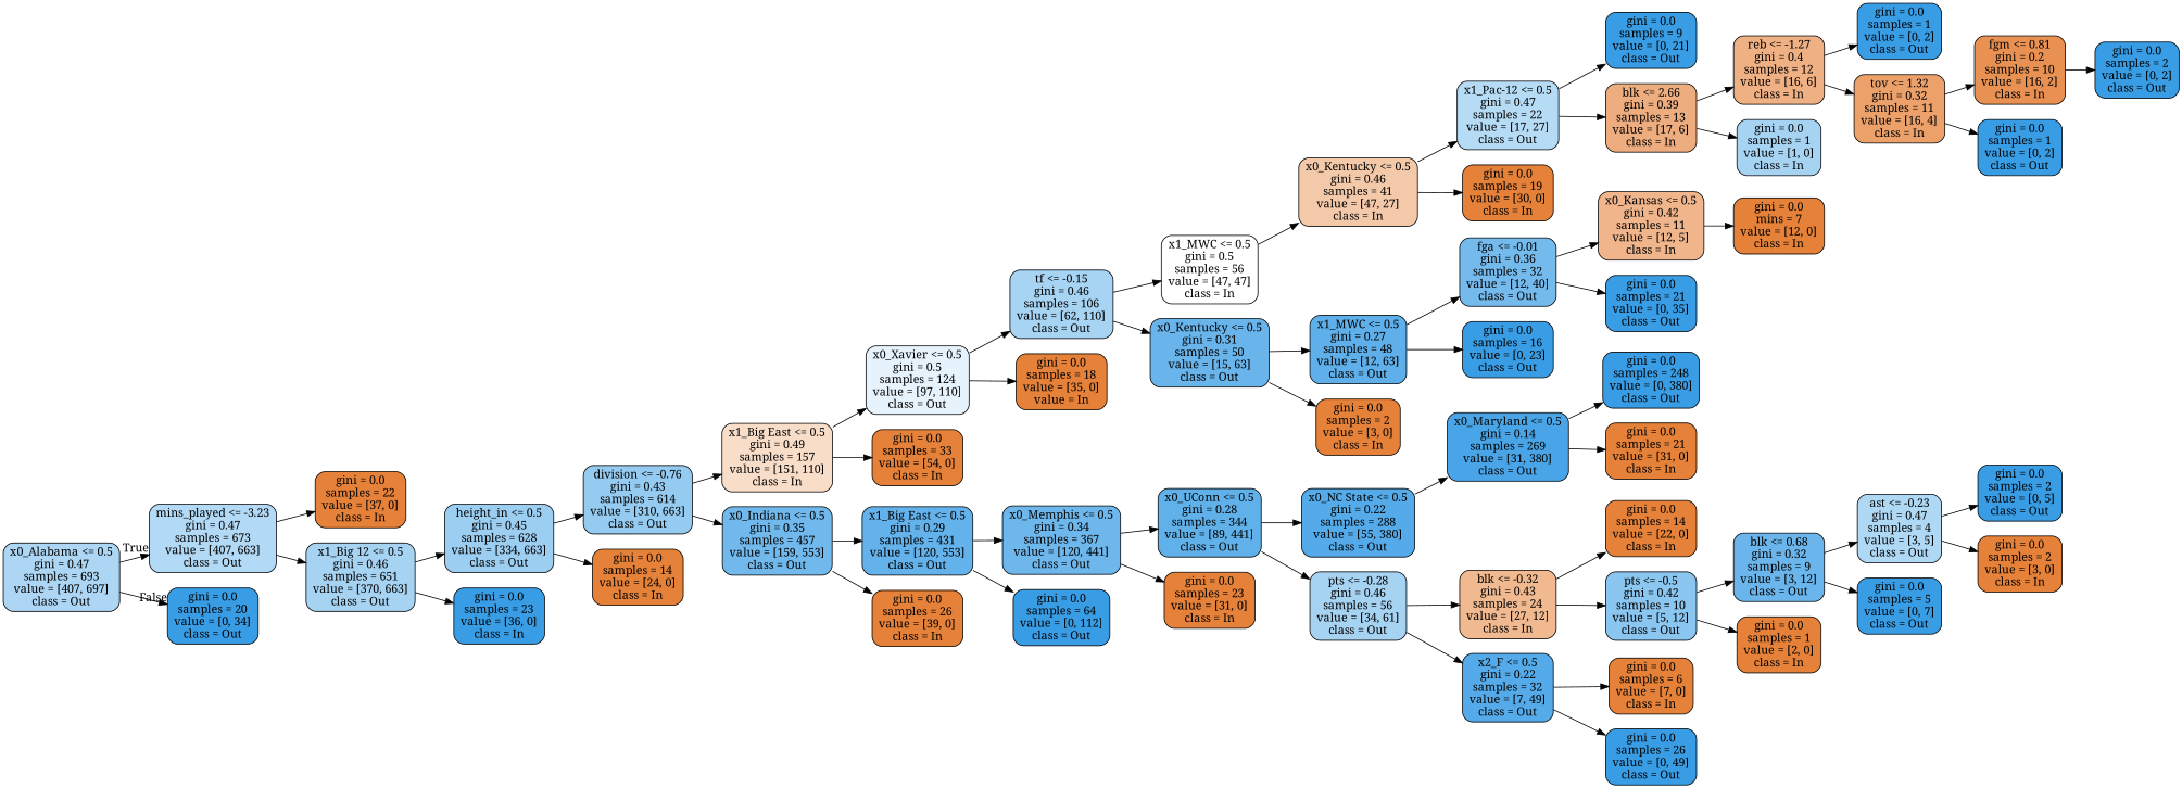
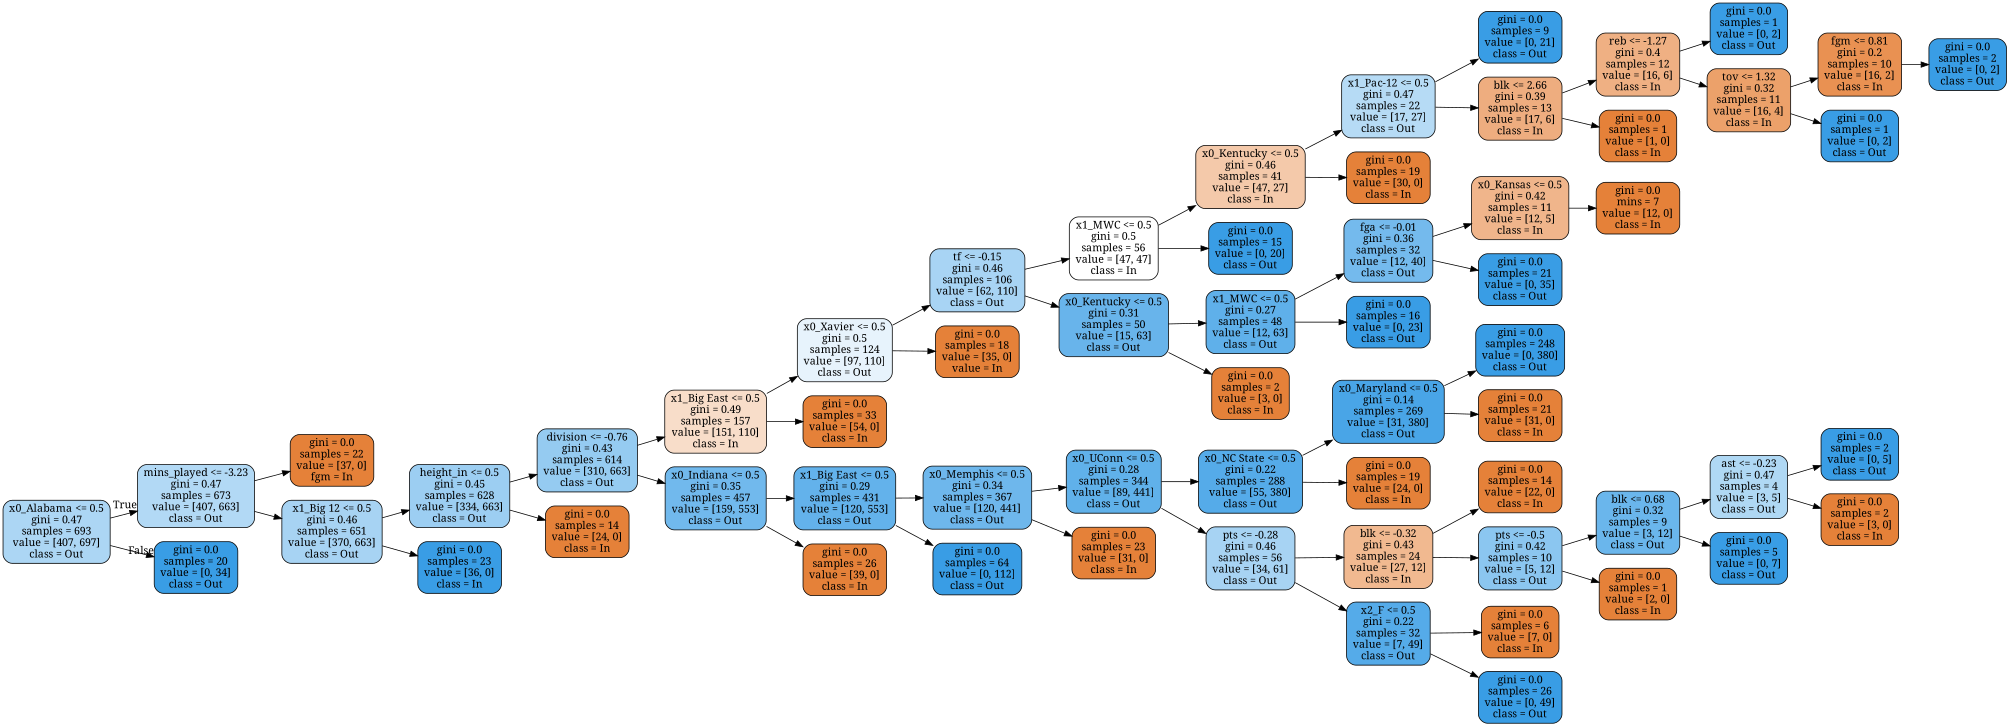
  digraph {
    fontname="Noto Serif"
    rankdir=LR
    node [color=black fillcolor="#e58139ff" fontname="Noto Serif" shape=box style="filled, rounded"]
    edge [fontname="Noto Serif"]
    n1 [fillcolor="#399de56a" label="x0_Alabama <= 0.5\ngini = 0.47\nsamples = 693\nvalue = [407, 697]\nclass = Out"]
    n2 [fillcolor="#399de562" label="mins_played <= -3.23\ngini = 0.47\nsamples = 673\nvalue = [407, 663]\nclass = Out"]
    n3 [fillcolor="#399de5ff" label="gini = 0.0\nsamples = 20\nvalue = [0, 34]\nclass = Out"]
-   n4 [label="gini = 0.0\nsamples = 22\nvalue = [37, 0]\nclass = In"]
+   n4 [label="gini = 0.0\nsamples = 22\nvalue = [37, 0]\nfgm = In"]
    n5 [fillcolor="#399de571" label="x1_Big 12 <= 0.5\ngini = 0.46\nsamples = 651\nvalue = [370, 663]\nclass = Out"]
    n6 [fillcolor="#399de57f" label="height_in <= 0.5\ngini = 0.45\nsamples = 628\nvalue = [334, 663]\nclass = Out"]
    n7 [fillcolor="#399de5ff" label="gini = 0.0\nsamples = 23\nvalue = [36, 0]\nclass = In"]
    n8 [fillcolor="#399de588" label="division <= -0.76\ngini = 0.43\nsamples = 614\nvalue = [310, 663]\nclass = Out"]
    n9 [label="gini = 0.0\nsamples = 14\nvalue = [24, 0]\nclass = In"]
    n10 [fillcolor="#e5813945" label="x1_Big East <= 0.5\ngini = 0.49\nsamples = 157\nvalue = [151, 110]\nclass = In"]
    n11 [fillcolor="#399de5b6" label="x0_Indiana <= 0.5\ngini = 0.35\nsamples = 457\nvalue = [159, 553]\nclass = Out"]
    n12 [fillcolor="#399de51e" label="x0_Xavier <= 0.5\ngini = 0.5\nsamples = 124\nvalue = [97, 110]\nclass = Out"]
    n13 [label="gini = 0.0\nsamples = 33\nvalue = [54, 0]\nclass = In"]
    n14 [fillcolor="#399de5c8" label="x1_Big East <= 0.5\ngini = 0.29\nsamples = 431\nvalue = [120, 553]\nclass = Out"]
    n15 [label="gini = 0.0\nsamples = 26\nvalue = [39, 0]\nclass = In"]
    n16 [fillcolor="#399de56f" label="tf <= -0.15\ngini = 0.46\nsamples = 106\nvalue = [62, 110]\nclass = Out"]
    n17 [label="gini = 0.0\nsamples = 18\nvalue = [35, 0]\nvalue = In"]
    n18 [fillcolor="#e5813900" label="x1_MWC <= 0.5\ngini = 0.5\nsamples = 56\nvalue = [47, 47]\nclass = In"]
    n19 [fillcolor="#399de5c2" label="x0_Kentucky <= 0.5\ngini = 0.31\nsamples = 50\nvalue = [15, 63]\nclass = Out"]
    n20 [fillcolor="#e581396d" label="x0_Kentucky <= 0.5\ngini = 0.46\nsamples = 41\nvalue = [47, 27]\nclass = In"]
+   n21 [fillcolor="#399de5ff" label="gini = 0.0\nsamples = 15\nvalue = [0, 20]\nclass = Out"]
    n22 [fillcolor="#399de5ce" label="x1_MWC <= 0.5\ngini = 0.27\nsamples = 48\nvalue = [12, 63]\nclass = Out"]
    n23 [label="gini = 0.0\nsamples = 2\nvalue = [3, 0]\nclass = In"]
    n24 [fillcolor="#399de55e" label="x1_Pac-12 <= 0.5\ngini = 0.47\nsamples = 22\nvalue = [17, 27]\nclass = Out"]
    n25 [label="gini = 0.0\nsamples = 19\nvalue = [30, 0]\nclass = In"]
    n26 [fillcolor="#399de5ff" label="gini = 0.0\nsamples = 9\nvalue = [0, 21]\nclass = Out"]
    n27 [fillcolor="#e58139a5" label="blk <= 2.66\ngini = 0.39\nsamples = 13\nvalue = [17, 6]\nclass = In"]
    n28 [fillcolor="#e581399f" label="reb <= -1.27\ngini = 0.4\nsamples = 12\nvalue = [16, 6]\nclass = In"]
-   n29 [fillcolor="#399de571" label="gini = 0.0\nsamples = 1\nvalue = [1, 0]\nclass = In"]
+   n29 [label="gini = 0.0\nsamples = 1\nvalue = [1, 0]\nclass = In"]
    n30 [fillcolor="#399de5ff" label="gini = 0.0\nsamples = 1\nvalue = [0, 2]\nclass = Out"]
    n31 [fillcolor="#e58139bf" label="tov <= 1.32\ngini = 0.32\nsamples = 11\nvalue = [16, 4]\nclass = In"]
    n32 [fillcolor="#e58139df" label="fgm <= 0.81\ngini = 0.2\nsamples = 10\nvalue = [16, 2]\nclass = In"]
    n33 [fillcolor="#399de5ff" label="gini = 0.0\nsamples = 1\nvalue = [0, 2]\nclass = Out"]
    n34 [fillcolor="#399de5ff" label="gini = 0.0\nsamples = 2\nvalue = [0, 2]\nclass = Out"]
    n35 [fillcolor="#399de5b3" label="fga <= -0.01\ngini = 0.36\nsamples = 32\nvalue = [12, 40]\nclass = Out"]
    n36 [fillcolor="#399de5ff" label="gini = 0.0\nsamples = 16\nvalue = [0, 23]\nclass = Out"]
    n37 [fillcolor="#e5813995" label="x0_Kansas <= 0.5\ngini = 0.42\nsamples = 11\nvalue = [12, 5]\nclass = In"]
    n38 [fillcolor="#399de5ff" label="gini = 0.0\nsamples = 21\nvalue = [0, 35]\nclass = Out"]
    n39 [label="gini = 0.0\nmins = 7\nvalue = [12, 0]\nclass = In"]
    n40 [fillcolor="#399de5ba" label="x0_Memphis <= 0.5\ngini = 0.34\nsamples = 367\nvalue = [120, 441]\nclass = Out"]
    n41 [fillcolor="#399de5ff" label="gini = 0.0\nsamples = 64\nvalue = [0, 112]\nclass = Out"]
    n42 [fillcolor="#399de5cc" label="x0_UConn <= 0.5\ngini = 0.28\nsamples = 344\nvalue = [89, 441]\nclass = Out"]
    n43 [label="gini = 0.0\nsamples = 23\nvalue = [31, 0]\nclass = In"]
    n44 [fillcolor="#399de5da" label="x0_NC State <= 0.5\ngini = 0.22\nsamples = 288\nvalue = [55, 380]\nclass = Out"]
    n45 [fillcolor="#399de571" label="pts <= -0.28\ngini = 0.46\nsamples = 56\nvalue = [34, 61]\nclass = Out"]
    n46 [fillcolor="#399de5ea" label="x0_Maryland <= 0.5\ngini = 0.14\nsamples = 269\nvalue = [31, 380]\nclass = Out"]
+   n47 [label="gini = 0.0\nsamples = 19\nvalue = [24, 0]\nclass = In"]
    n48 [fillcolor="#e581398e" label="blk <= -0.32\ngini = 0.43\nsamples = 24\nvalue = [27, 12]\nclass = In"]
    n49 [fillcolor="#399de5db" label="x2_F <= 0.5\ngini = 0.22\nsamples = 32\nvalue = [7, 49]\nclass = Out"]
    n50 [fillcolor="#399de5ff" label="gini = 0.0\nsamples = 248\nvalue = [0, 380]\nclass = Out"]
    n51 [label="gini = 0.0\nsamples = 21\nvalue = [31, 0]\nclass = In"]
    n52 [label="gini = 0.0\nsamples = 14\nvalue = [22, 0]\nclass = In"]
    n53 [fillcolor="#399de595" label="pts <= -0.5\ngini = 0.42\nsamples = 10\nvalue = [5, 12]\nclass = Out"]
    n54 [label="gini = 0.0\nsamples = 6\nvalue = [7, 0]\nclass = In"]
    n55 [fillcolor="#399de5ff" label="gini = 0.0\nsamples = 26\nvalue = [0, 49]\nclass = Out"]
    n56 [fillcolor="#399de5bf" label="blk <= 0.68\ngini = 0.32\nsamples = 9\nvalue = [3, 12]\nclass = Out"]
    n57 [label="gini = 0.0\nsamples = 1\nvalue = [2, 0]\nclass = In"]
    n58 [fillcolor="#399de566" label="ast <= -0.23\ngini = 0.47\nsamples = 4\nvalue = [3, 5]\nclass = Out"]
    n59 [fillcolor="#399de5ff" label="gini = 0.0\nsamples = 5\nvalue = [0, 7]\nclass = Out"]
    n60 [fillcolor="#399de5ff" label="gini = 0.0\nsamples = 2\nvalue = [0, 5]\nclass = Out"]
    n61 [label="gini = 0.0\nsamples = 2\nvalue = [3, 0]\nclass = In"]
    n1 -> n2 [headlabel=True labelangle=45 labeldistance=2.5]
    n1 -> n3 [headlabel=False labelangle=-45 labeldistance=2.5]
    n2 -> n4
    n2 -> n5
    n5 -> n6
    n5 -> n7
    n6 -> n8
    n6 -> n9
    n8 -> n10
    n8 -> n11
    n10 -> n12
    n10 -> n13
    n11 -> n14
    n11 -> n15
    n12 -> n16
    n12 -> n17
    n14 -> n40
    n14 -> n41
    n16 -> n18
    n16 -> n19
    n18 -> n20
+   n18 -> n21
    n19 -> n22
    n19 -> n23
    n20 -> n24
    n20 -> n25
    n22 -> n35
    n22 -> n36
    n24 -> n26
    n24 -> n27
    n27 -> n28
    n27 -> n29
    n28 -> n30
    n28 -> n31
    n31 -> n32
    n31 -> n33
    n32 -> n34
    n35 -> n37
    n35 -> n38
    n37 -> n39
    n40 -> n42
    n40 -> n43
    n42 -> n44
    n42 -> n45
    n44 -> n46
+   n44 -> n47
    n45 -> n48
    n45 -> n49
    n46 -> n50
    n46 -> n51
    n48 -> n52
    n48 -> n53
    n49 -> n54
    n49 -> n55
    n53 -> n56
    n53 -> n57
    n56 -> n58
    n56 -> n59
    n58 -> n60
    n58 -> n61
  }
